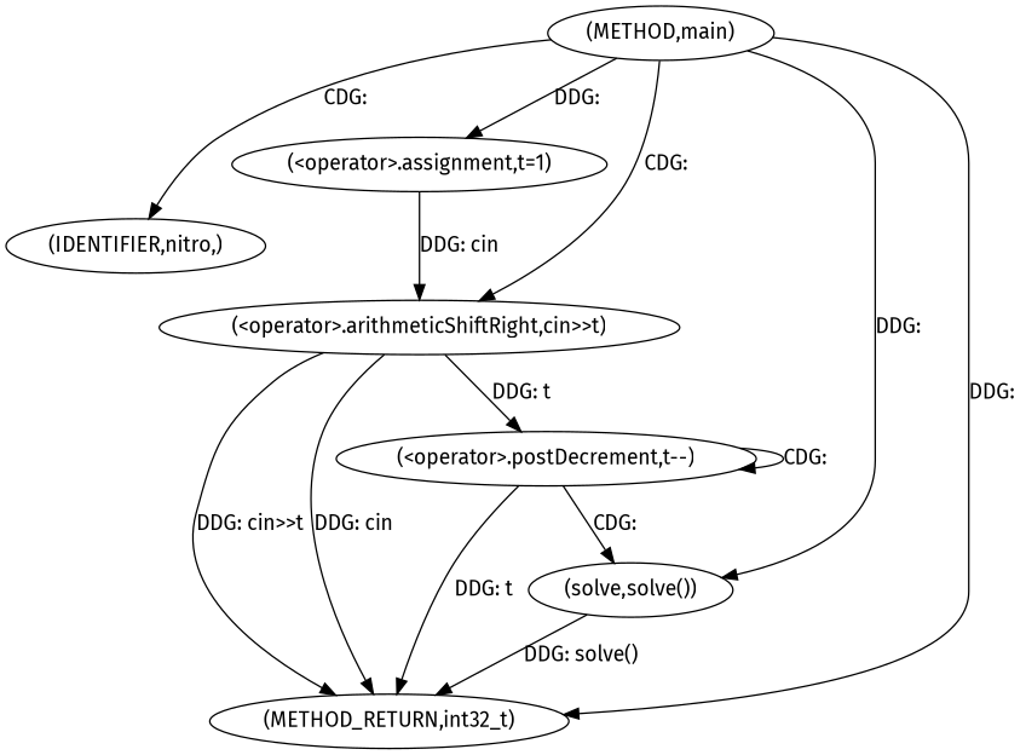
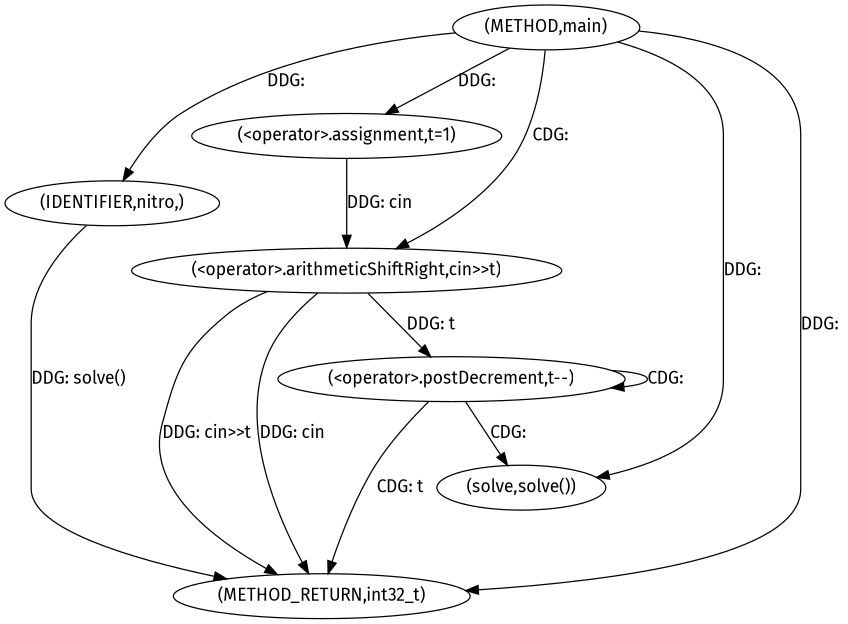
  digraph {
    fontname="Fira Sans"
    node [fontname="Fira Sans"]
    edge [fontname="Fira Sans"]
    n1 [label="(METHOD,main)"]
    n2 [label="(IDENTIFIER,nitro,)"]
    n3 [label="(<operator>.assignment,t=1)"]
    n4 [label="(<operator>.arithmeticShiftRight,cin>>t)"]
    n5 [label="(solve,solve())"]
    n6 [label="(METHOD_RETURN,int32_t)"]
    n7 [label="(<operator>.postDecrement,t--)"]
-   n1 -> n2 [label="CDG: "]
+   n1 -> n2 [label="DDG: "]
    n1 -> n3 [label="DDG: "]
    n1 -> n4 [label="CDG: "]
    n1 -> n5 [label="DDG: "]
    n1 -> n6 [label="DDG: "]
    n3 -> n4 [label="DDG: cin"]
    n4 -> n6 [label="DDG: cin>>t"]
    n4 -> n6 [label="DDG: cin"]
    n4 -> n7 [label="DDG: t"]
-   n5 -> n6 [label="DDG: solve()"]
+   n2 -> n6 [label="DDG: solve()"]
    n7 -> n5 [label="CDG: "]
-   n7 -> n6 [label="DDG: t"]
+   n7 -> n6 [label="CDG: t"]
    n7 -> n7 [label="CDG: "]
  }
